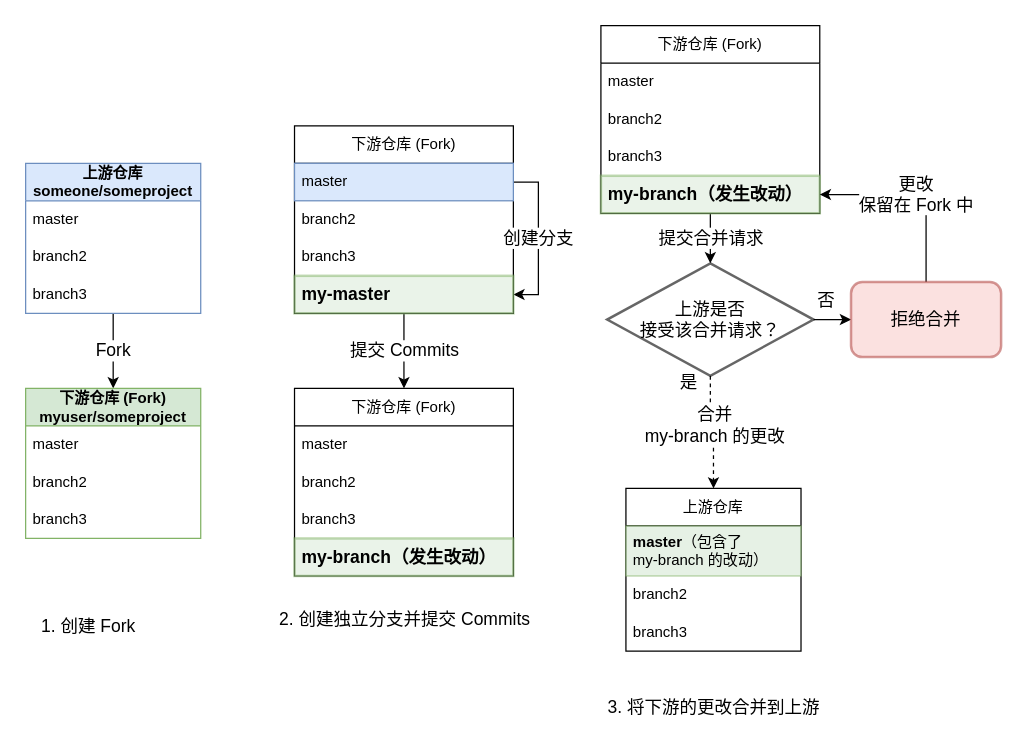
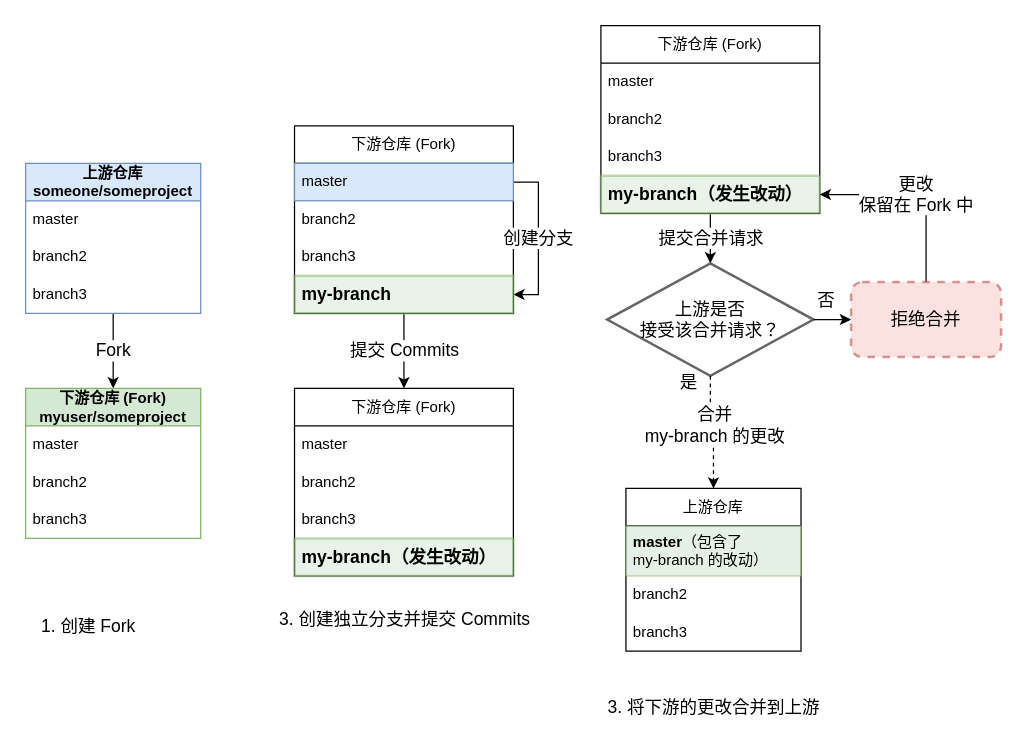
  <mxCell id="0" />
  <mxCell id="1" parent="0" />
  <mxCell id="2" value="Fork" style="edgeStyle=orthogonalEdgeStyle;rounded=0;orthogonalLoop=1;jettySize=auto;html=1;entryX=0.5;entryY=0;entryDx=0;entryDy=0;fontSize=14;" edge="1" parent="1" source="3" target="7"><mxGeometry relative="1" as="geometry" /></mxCell>
  <mxCell id="3" value="&lt;b&gt;上游仓库&lt;br&gt;someone/someproject&lt;/b&gt;" style="swimlane;fontStyle=0;childLayout=stackLayout;horizontal=1;startSize=30;horizontalStack=0;resizeParent=1;resizeParentMax=0;resizeLast=0;collapsible=1;marginBottom=0;whiteSpace=wrap;html=1;fillColor=#dae8fc;strokeColor=#6c8ebf;" vertex="1" parent="1"><mxGeometry x="20" y="130" width="140" height="120" as="geometry" /></mxCell>
  <mxCell id="4" value="master" style="text;strokeColor=none;fillColor=none;align=left;verticalAlign=middle;spacingLeft=4;spacingRight=4;overflow=hidden;points=[[0,0.5],[1,0.5]];portConstraint=eastwest;rotatable=0;whiteSpace=wrap;html=1;" vertex="1" parent="3"><mxGeometry y="30" width="140" height="30" as="geometry" /></mxCell>
  <mxCell id="5" value="branch2" style="text;strokeColor=none;fillColor=none;align=left;verticalAlign=middle;spacingLeft=4;spacingRight=4;overflow=hidden;points=[[0,0.5],[1,0.5]];portConstraint=eastwest;rotatable=0;whiteSpace=wrap;html=1;" vertex="1" parent="3"><mxGeometry y="60" width="140" height="30" as="geometry" /></mxCell>
  <mxCell id="6" value="branch3" style="text;strokeColor=none;fillColor=none;align=left;verticalAlign=middle;spacingLeft=4;spacingRight=4;overflow=hidden;points=[[0,0.5],[1,0.5]];portConstraint=eastwest;rotatable=0;whiteSpace=wrap;html=1;" vertex="1" parent="3"><mxGeometry y="90" width="140" height="30" as="geometry" /></mxCell>
  <mxCell id="7" value="&lt;b&gt;下游仓库 (Fork)&lt;br&gt;myuser/someproject&lt;/b&gt;" style="swimlane;fontStyle=0;childLayout=stackLayout;horizontal=1;startSize=30;horizontalStack=0;resizeParent=1;resizeParentMax=0;resizeLast=0;collapsible=1;marginBottom=0;whiteSpace=wrap;html=1;fillColor=#d5e8d4;strokeColor=#82b366;" vertex="1" parent="1"><mxGeometry x="20" y="310" width="140" height="120" as="geometry"><mxRectangle x="330" y="90" width="120" height="30" as="alternateBounds" /></mxGeometry></mxCell>
  <mxCell id="8" value="master" style="text;strokeColor=none;fillColor=none;align=left;verticalAlign=middle;spacingLeft=4;spacingRight=4;overflow=hidden;points=[[0,0.5],[1,0.5]];portConstraint=eastwest;rotatable=0;whiteSpace=wrap;html=1;" vertex="1" parent="7"><mxGeometry y="30" width="140" height="30" as="geometry" /></mxCell>
  <mxCell id="9" value="branch2" style="text;strokeColor=none;fillColor=none;align=left;verticalAlign=middle;spacingLeft=4;spacingRight=4;overflow=hidden;points=[[0,0.5],[1,0.5]];portConstraint=eastwest;rotatable=0;whiteSpace=wrap;html=1;" vertex="1" parent="7"><mxGeometry y="60" width="140" height="30" as="geometry" /></mxCell>
  <mxCell id="10" value="branch3" style="text;strokeColor=none;fillColor=none;align=left;verticalAlign=middle;spacingLeft=4;spacingRight=4;overflow=hidden;points=[[0,0.5],[1,0.5]];portConstraint=eastwest;rotatable=0;whiteSpace=wrap;html=1;" vertex="1" parent="7"><mxGeometry y="90" width="140" height="30" as="geometry" /></mxCell>
  <mxCell id="11" value="1. 创建 Fork" style="text;html=1;align=center;verticalAlign=middle;resizable=0;points=[];autosize=1;strokeColor=none;fillColor=none;fontSize=14;" vertex="1" parent="1"><mxGeometry x="20" y="485" width="100" height="30" as="geometry" /></mxCell>
  <mxCell id="12" value="提交 Commits" style="edgeStyle=orthogonalEdgeStyle;rounded=0;orthogonalLoop=1;jettySize=auto;html=1;entryX=0.5;entryY=0;entryDx=0;entryDy=0;fontSize=14;" edge="1" parent="1" source="13" target="19"><mxGeometry relative="1" as="geometry" /></mxCell>
  <mxCell id="13" value="下游仓库 (Fork)" style="swimlane;fontStyle=0;childLayout=stackLayout;horizontal=1;startSize=30;horizontalStack=0;resizeParent=1;resizeParentMax=0;resizeLast=0;collapsible=1;marginBottom=0;whiteSpace=wrap;html=1;" vertex="1" parent="1"><mxGeometry x="235" y="100" width="175" height="150" as="geometry"><mxRectangle x="330" y="90" width="120" height="30" as="alternateBounds" /></mxGeometry></mxCell>
  <mxCell id="14" value="创建分支" style="edgeStyle=orthogonalEdgeStyle;rounded=0;orthogonalLoop=1;jettySize=auto;html=1;entryX=1;entryY=0.5;entryDx=0;entryDy=0;fontSize=14;exitX=1;exitY=0.5;exitDx=0;exitDy=0;" edge="1" parent="13" source="15" target="18"><mxGeometry relative="1" as="geometry"><Array as="points"><mxPoint x="195" y="45" /><mxPoint x="195" y="135" /></Array></mxGeometry></mxCell>
  <mxCell id="15" value="master" style="text;strokeColor=#6c8ebf;fillColor=#dae8fc;align=left;verticalAlign=middle;spacingLeft=4;spacingRight=4;overflow=hidden;points=[[0,0.5],[1,0.5]];portConstraint=eastwest;rotatable=0;whiteSpace=wrap;html=1;" vertex="1" parent="13"><mxGeometry y="30" width="175" height="30" as="geometry" /></mxCell>
  <mxCell id="16" value="branch2" style="text;strokeColor=none;fillColor=none;align=left;verticalAlign=middle;spacingLeft=4;spacingRight=4;overflow=hidden;points=[[0,0.5],[1,0.5]];portConstraint=eastwest;rotatable=0;whiteSpace=wrap;html=1;" vertex="1" parent="13"><mxGeometry y="60" width="175" height="30" as="geometry" /></mxCell>
  <mxCell id="17" value="branch3" style="text;strokeColor=none;fillColor=none;align=left;verticalAlign=middle;spacingLeft=4;spacingRight=4;overflow=hidden;points=[[0,0.5],[1,0.5]];portConstraint=eastwest;rotatable=0;whiteSpace=wrap;html=1;" vertex="1" parent="13"><mxGeometry y="90" width="175" height="30" as="geometry" /></mxCell>
- <mxCell id="18" value="&lt;b&gt;my-master&lt;/b&gt;" style="text;strokeColor=#82b366;fillColor=#d5e8d4;align=left;verticalAlign=middle;spacingLeft=4;spacingRight=4;overflow=hidden;points=[[0,0.5],[1,0.5]];portConstraint=eastwest;rotatable=0;whiteSpace=wrap;html=1;strokeWidth=2;fontSize=14;opacity=50;" vertex="1" parent="13"><mxGeometry y="120" width="175" height="30" as="geometry" /></mxCell>
+ <mxCell id="18" value="&lt;b&gt;my-branch&lt;/b&gt;" style="text;strokeColor=#82b366;fillColor=#d5e8d4;align=left;verticalAlign=middle;spacingLeft=4;spacingRight=4;overflow=hidden;points=[[0,0.5],[1,0.5]];portConstraint=eastwest;rotatable=0;whiteSpace=wrap;html=1;strokeWidth=2;fontSize=14;opacity=50;" vertex="1" parent="13"><mxGeometry y="120" width="175" height="30" as="geometry" /></mxCell>
  <mxCell id="19" value="下游仓库 (Fork)" style="swimlane;fontStyle=0;childLayout=stackLayout;horizontal=1;startSize=30;horizontalStack=0;resizeParent=1;resizeParentMax=0;resizeLast=0;collapsible=1;marginBottom=0;whiteSpace=wrap;html=1;" vertex="1" parent="1"><mxGeometry x="235" y="310" width="175" height="150" as="geometry"><mxRectangle x="330" y="90" width="120" height="30" as="alternateBounds" /></mxGeometry></mxCell>
  <mxCell id="20" value="master" style="text;strokeColor=none;fillColor=none;align=left;verticalAlign=middle;spacingLeft=4;spacingRight=4;overflow=hidden;points=[[0,0.5],[1,0.5]];portConstraint=eastwest;rotatable=0;whiteSpace=wrap;html=1;" vertex="1" parent="19"><mxGeometry y="30" width="175" height="30" as="geometry" /></mxCell>
  <mxCell id="21" value="branch2" style="text;strokeColor=none;fillColor=none;align=left;verticalAlign=middle;spacingLeft=4;spacingRight=4;overflow=hidden;points=[[0,0.5],[1,0.5]];portConstraint=eastwest;rotatable=0;whiteSpace=wrap;html=1;" vertex="1" parent="19"><mxGeometry y="60" width="175" height="30" as="geometry" /></mxCell>
  <mxCell id="22" value="branch3" style="text;strokeColor=none;fillColor=none;align=left;verticalAlign=middle;spacingLeft=4;spacingRight=4;overflow=hidden;points=[[0,0.5],[1,0.5]];portConstraint=eastwest;rotatable=0;whiteSpace=wrap;html=1;" vertex="1" parent="19"><mxGeometry y="90" width="175" height="30" as="geometry" /></mxCell>
  <mxCell id="23" value="&lt;b&gt;my-branch（发生改动）&lt;/b&gt;" style="text;strokeColor=#82b366;fillColor=#d5e8d4;align=left;verticalAlign=middle;spacingLeft=4;spacingRight=4;overflow=hidden;points=[[0,0.5],[1,0.5]];portConstraint=eastwest;rotatable=0;whiteSpace=wrap;html=1;strokeWidth=2;fontSize=14;opacity=50;" vertex="1" parent="19"><mxGeometry y="120" width="175" height="30" as="geometry" /></mxCell>
- <mxCell id="24" value="2. 创建独立分支并提交 Commits" style="text;html=1;align=center;verticalAlign=middle;resizable=0;points=[];autosize=1;strokeColor=none;fillColor=none;fontSize=14;" vertex="1" parent="1"><mxGeometry x="207.5" y="480" width="230" height="30" as="geometry" /></mxCell>
+ <mxCell id="24" value="3. 创建独立分支并提交 Commits" style="text;html=1;align=center;verticalAlign=middle;resizable=0;points=[];autosize=1;strokeColor=none;fillColor=none;fontSize=14;" vertex="1" parent="1"><mxGeometry x="207.5" y="480" width="230" height="30" as="geometry" /></mxCell>
  <mxCell id="25" value="提交合并请求" style="edgeStyle=orthogonalEdgeStyle;rounded=0;orthogonalLoop=1;jettySize=auto;html=1;exitX=0.5;exitY=1;exitDx=0;exitDy=0;fontSize=14;entryX=0.5;entryY=0;entryDx=0;entryDy=0;" edge="1" parent="1" source="26" target="39"><mxGeometry relative="1" as="geometry"><mxPoint x="568" y="240" as="targetPoint" /></mxGeometry></mxCell>
  <mxCell id="26" value="下游仓库 (Fork)" style="swimlane;fontStyle=0;childLayout=stackLayout;horizontal=1;startSize=30;horizontalStack=0;resizeParent=1;resizeParentMax=0;resizeLast=0;collapsible=1;marginBottom=0;whiteSpace=wrap;html=1;" vertex="1" parent="1"><mxGeometry x="480" y="20" width="175" height="150" as="geometry"><mxRectangle x="330" y="90" width="120" height="30" as="alternateBounds" /></mxGeometry></mxCell>
  <mxCell id="27" value="master" style="text;strokeColor=none;fillColor=none;align=left;verticalAlign=middle;spacingLeft=4;spacingRight=4;overflow=hidden;points=[[0,0.5],[1,0.5]];portConstraint=eastwest;rotatable=0;whiteSpace=wrap;html=1;" vertex="1" parent="26"><mxGeometry y="30" width="175" height="30" as="geometry" /></mxCell>
  <mxCell id="28" value="branch2" style="text;strokeColor=none;fillColor=none;align=left;verticalAlign=middle;spacingLeft=4;spacingRight=4;overflow=hidden;points=[[0,0.5],[1,0.5]];portConstraint=eastwest;rotatable=0;whiteSpace=wrap;html=1;" vertex="1" parent="26"><mxGeometry y="60" width="175" height="30" as="geometry" /></mxCell>
  <mxCell id="29" value="branch3" style="text;strokeColor=none;fillColor=none;align=left;verticalAlign=middle;spacingLeft=4;spacingRight=4;overflow=hidden;points=[[0,0.5],[1,0.5]];portConstraint=eastwest;rotatable=0;whiteSpace=wrap;html=1;" vertex="1" parent="26"><mxGeometry y="90" width="175" height="30" as="geometry" /></mxCell>
  <mxCell id="30" value="&lt;b&gt;my-branch（发生改动）&lt;/b&gt;" style="text;strokeColor=#82b366;fillColor=#d5e8d4;align=left;verticalAlign=middle;spacingLeft=4;spacingRight=4;overflow=hidden;points=[[0,0.5],[1,0.5]];portConstraint=eastwest;rotatable=0;whiteSpace=wrap;html=1;strokeWidth=2;fontSize=14;opacity=50;" vertex="1" parent="26"><mxGeometry y="120" width="175" height="30" as="geometry" /></mxCell>
  <mxCell id="31" value="上游仓库" style="swimlane;fontStyle=0;childLayout=stackLayout;horizontal=1;startSize=30;horizontalStack=0;resizeParent=1;resizeParentMax=0;resizeLast=0;collapsible=1;marginBottom=0;whiteSpace=wrap;html=1;" vertex="1" parent="1"><mxGeometry x="500" y="390" width="140" height="130" as="geometry" /></mxCell>
  <mxCell id="32" value="&lt;b&gt;master&lt;/b&gt;（包含了&lt;br&gt;my-branch 的改动）" style="text;strokeColor=#82b366;fillColor=#d5e8d4;align=left;verticalAlign=middle;spacingLeft=4;spacingRight=4;overflow=hidden;points=[[0,0.5],[1,0.5]];portConstraint=eastwest;rotatable=0;whiteSpace=wrap;html=1;opacity=60;" vertex="1" parent="31"><mxGeometry y="30" width="140" height="40" as="geometry" /></mxCell>
  <mxCell id="33" value="branch2" style="text;strokeColor=none;fillColor=none;align=left;verticalAlign=middle;spacingLeft=4;spacingRight=4;overflow=hidden;points=[[0,0.5],[1,0.5]];portConstraint=eastwest;rotatable=0;whiteSpace=wrap;html=1;" vertex="1" parent="31"><mxGeometry y="70" width="140" height="30" as="geometry" /></mxCell>
  <mxCell id="34" value="branch3" style="text;strokeColor=none;fillColor=none;align=left;verticalAlign=middle;spacingLeft=4;spacingRight=4;overflow=hidden;points=[[0,0.5],[1,0.5]];portConstraint=eastwest;rotatable=0;whiteSpace=wrap;html=1;" vertex="1" parent="31"><mxGeometry y="100" width="140" height="30" as="geometry" /></mxCell>
  <mxCell id="35" value="3. 将下游的更改合并到上游" style="text;html=1;align=center;verticalAlign=middle;resizable=0;points=[];autosize=1;strokeColor=none;fillColor=none;fontSize=14;" vertex="1" parent="1"><mxGeometry x="475" y="550" width="190" height="30" as="geometry" /></mxCell>
  <mxCell id="36" style="edgeStyle=orthogonalEdgeStyle;rounded=0;orthogonalLoop=1;jettySize=auto;html=1;exitX=0.5;exitY=1;exitDx=0;exitDy=0;entryX=0.5;entryY=0;entryDx=0;entryDy=0;fontSize=14;dashed=1;" edge="1" parent="1" source="39" target="31"><mxGeometry relative="1" as="geometry" /></mxCell>
  <mxCell id="37" value="合并&lt;br&gt;my-branch 的更改" style="edgeLabel;html=1;align=center;verticalAlign=middle;resizable=0;points=[];fontSize=14;" vertex="1" connectable="0" parent="36"><mxGeometry x="-0.175" y="3" relative="1" as="geometry"><mxPoint as="offset" /></mxGeometry></mxCell>
  <mxCell id="38" style="edgeStyle=orthogonalEdgeStyle;rounded=0;orthogonalLoop=1;jettySize=auto;html=1;entryX=0;entryY=0.5;entryDx=0;entryDy=0;fontSize=14;" edge="1" parent="1" source="39" target="42"><mxGeometry relative="1" as="geometry" /></mxCell>
  <mxCell id="39" value="上游是否&lt;br&gt;接受该合并请求？" style="rhombus;whiteSpace=wrap;html=1;strokeWidth=2;fontSize=14;opacity=60;" vertex="1" parent="1"><mxGeometry x="485" y="210" width="165" height="90" as="geometry" /></mxCell>
  <mxCell id="40" value="是" style="text;html=1;align=center;verticalAlign=middle;resizable=0;points=[];autosize=1;strokeColor=none;fillColor=none;fontSize=14;strokeWidth=2;opacity=60;" vertex="1" parent="1"><mxGeometry x="530" y="290" width="40" height="30" as="geometry" /></mxCell>
  <mxCell id="41" value="更改&lt;br&gt;保留在 Fork 中" style="edgeStyle=orthogonalEdgeStyle;rounded=0;orthogonalLoop=1;jettySize=auto;html=1;entryX=1;entryY=0.5;entryDx=0;entryDy=0;fontSize=14;" edge="1" parent="1" source="42" target="30"><mxGeometry relative="1" as="geometry" /></mxCell>
- <mxCell id="42" value="拒绝合并" style="rounded=1;whiteSpace=wrap;html=1;strokeWidth=2;fontSize=14;opacity=60;fillColor=#f8cecc;strokeColor=#b85450;" vertex="1" parent="1"><mxGeometry x="680" y="225" width="120" height="60" as="geometry" /></mxCell>
+ <mxCell id="42" value="拒绝合并" style="rounded=1;whiteSpace=wrap;html=1;strokeWidth=2;fontSize=14;opacity=60;fillColor=#f8cecc;strokeColor=#b85450;dashed=1;" vertex="1" parent="1"><mxGeometry x="680" y="225" width="120" height="60" as="geometry" /></mxCell>
  <mxCell id="43" style="edgeStyle=orthogonalEdgeStyle;rounded=0;orthogonalLoop=1;jettySize=auto;html=1;exitX=0.5;exitY=1;exitDx=0;exitDy=0;fontSize=14;" edge="1" parent="1" source="42" target="42"><mxGeometry relative="1" as="geometry" /></mxCell>
  <mxCell id="44" value="否" style="text;html=1;align=center;verticalAlign=middle;resizable=0;points=[];autosize=1;strokeColor=none;fillColor=none;fontSize=14;" vertex="1" parent="1"><mxGeometry x="640" y="225" width="40" height="30" as="geometry" /></mxCell>
